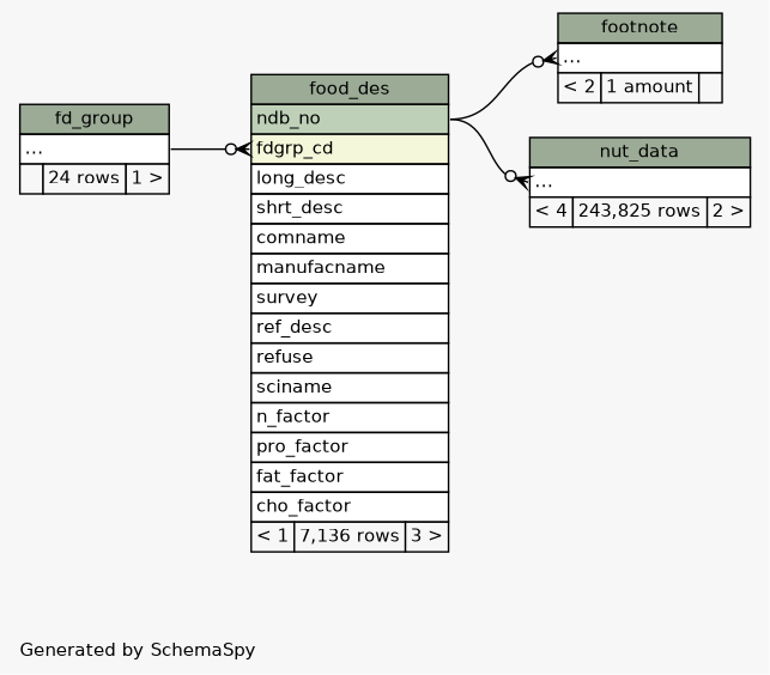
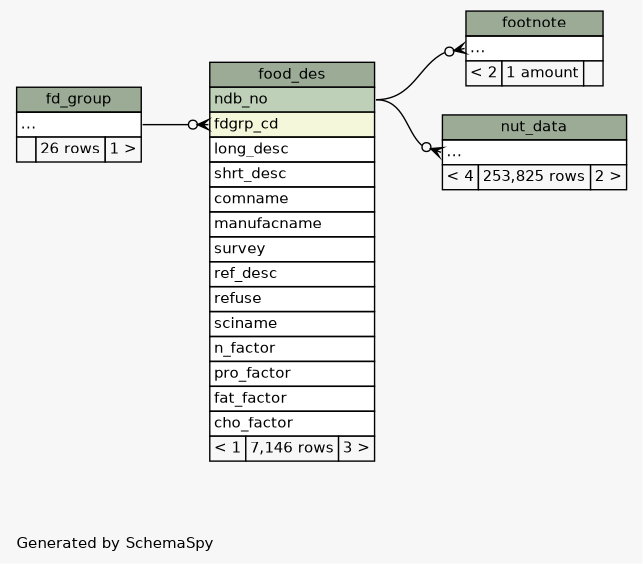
  digraph {
    bgcolor="#f7f7f7"
    fontname=Helvetica
    fontsize=11
    label="\nGenerated by SchemaSpy"
    labeljust=l
    nodesep=0.18
    rankdir=RL
    ranksep=0.46
    node [fontname=Helvetica fontsize=11 shape=plaintext]
    edge [arrowhead=none arrowsize=0.8 arrowtail=crowodot dir=back headport="ndb_no:e" tailport="elipses:w"]
-   n1 [label=<     <TABLE BORDER="0" CELLBORDER="1" CELLSPACING="0" BGCOLOR="#ffffff">       <TR><TD COLSPAN="3" BGCOLOR="#9bab96" ALIGN="CENTER">food_des</TD></TR>       <TR><TD PORT="ndb_no" COLSPAN="3" BGCOLOR="#bed1b8" ALIGN="LEFT">ndb_no</TD></TR>       <TR><TD PORT="fdgrp_cd" COLSPAN="3" BGCOLOR="#f4f7da" ALIGN="LEFT">fdgrp_cd</TD></TR>       <TR><TD PORT="long_desc" COLSPAN="3" ALIGN="LEFT">long_desc</TD></TR>       <TR><TD PORT="shrt_desc" COLSPAN="3" ALIGN="LEFT">shrt_desc</TD></TR>       <TR><TD PORT="comname" COLSPAN="3" ALIGN="LEFT">comname</TD></TR>       <TR><TD PORT="manufacname" COLSPAN="3" ALIGN="LEFT">manufacname</TD></TR>       <TR><TD PORT="survey" COLSPAN="3" ALIGN="LEFT">survey</TD></TR>       <TR><TD PORT="ref_desc" COLSPAN="3" ALIGN="LEFT">ref_desc</TD></TR>       <TR><TD PORT="refuse" COLSPAN="3" ALIGN="LEFT">refuse</TD></TR>       <TR><TD PORT="sciname" COLSPAN="3" ALIGN="LEFT">sciname</TD></TR>       <TR><TD PORT="n_factor" COLSPAN="3" ALIGN="LEFT">n_factor</TD></TR>       <TR><TD PORT="pro_factor" COLSPAN="3" ALIGN="LEFT">pro_factor</TD></TR>       <TR><TD PORT="fat_factor" COLSPAN="3" ALIGN="LEFT">fat_factor</TD></TR>       <TR><TD PORT="cho_factor" COLSPAN="3" ALIGN="LEFT">cho_factor</TD></TR>       <TR><TD ALIGN="LEFT" BGCOLOR="#f7f7f7">&lt; 1</TD><TD ALIGN="RIGHT" BGCOLOR="#f7f7f7">7,136 rows</TD><TD ALIGN="RIGHT" BGCOLOR="#f7f7f7">3 &gt;</TD></TR>     </TABLE>>]
-   n2 [label=<     <TABLE BORDER="0" CELLBORDER="1" CELLSPACING="0" BGCOLOR="#ffffff">       <TR><TD COLSPAN="3" BGCOLOR="#9bab96" ALIGN="CENTER">fd_group</TD></TR>       <TR><TD PORT="elipses" COLSPAN="3" ALIGN="LEFT">...</TD></TR>       <TR><TD ALIGN="LEFT" BGCOLOR="#f7f7f7">  </TD><TD ALIGN="RIGHT" BGCOLOR="#f7f7f7">24 rows</TD><TD ALIGN="RIGHT" BGCOLOR="#f7f7f7">1 &gt;</TD></TR>     </TABLE>>]
+   n1 [label=<     <TABLE BORDER="0" CELLBORDER="1" CELLSPACING="0" BGCOLOR="#ffffff">       <TR><TD COLSPAN="3" BGCOLOR="#9bab96" ALIGN="CENTER">food_des</TD></TR>       <TR><TD PORT="ndb_no" COLSPAN="3" BGCOLOR="#bed1b8" ALIGN="LEFT">ndb_no</TD></TR>       <TR><TD PORT="fdgrp_cd" COLSPAN="3" BGCOLOR="#f4f7da" ALIGN="LEFT">fdgrp_cd</TD></TR>       <TR><TD PORT="long_desc" COLSPAN="3" ALIGN="LEFT">long_desc</TD></TR>       <TR><TD PORT="shrt_desc" COLSPAN="3" ALIGN="LEFT">shrt_desc</TD></TR>       <TR><TD PORT="comname" COLSPAN="3" ALIGN="LEFT">comname</TD></TR>       <TR><TD PORT="manufacname" COLSPAN="3" ALIGN="LEFT">manufacname</TD></TR>       <TR><TD PORT="survey" COLSPAN="3" ALIGN="LEFT">survey</TD></TR>       <TR><TD PORT="ref_desc" COLSPAN="3" ALIGN="LEFT">ref_desc</TD></TR>       <TR><TD PORT="refuse" COLSPAN="3" ALIGN="LEFT">refuse</TD></TR>       <TR><TD PORT="sciname" COLSPAN="3" ALIGN="LEFT">sciname</TD></TR>       <TR><TD PORT="n_factor" COLSPAN="3" ALIGN="LEFT">n_factor</TD></TR>       <TR><TD PORT="pro_factor" COLSPAN="3" ALIGN="LEFT">pro_factor</TD></TR>       <TR><TD PORT="fat_factor" COLSPAN="3" ALIGN="LEFT">fat_factor</TD></TR>       <TR><TD PORT="cho_factor" COLSPAN="3" ALIGN="LEFT">cho_factor</TD></TR>       <TR><TD ALIGN="LEFT" BGCOLOR="#f7f7f7">&lt; 1</TD><TD ALIGN="RIGHT" BGCOLOR="#f7f7f7">7,146 rows</TD><TD ALIGN="RIGHT" BGCOLOR="#f7f7f7">3 &gt;</TD></TR>     </TABLE>>]
+   n2 [label=<     <TABLE BORDER="0" CELLBORDER="1" CELLSPACING="0" BGCOLOR="#ffffff">       <TR><TD COLSPAN="3" BGCOLOR="#9bab96" ALIGN="CENTER">fd_group</TD></TR>       <TR><TD PORT="elipses" COLSPAN="3" ALIGN="LEFT">...</TD></TR>       <TR><TD ALIGN="LEFT" BGCOLOR="#f7f7f7">  </TD><TD ALIGN="RIGHT" BGCOLOR="#f7f7f7">26 rows</TD><TD ALIGN="RIGHT" BGCOLOR="#f7f7f7">1 &gt;</TD></TR>     </TABLE>>]
    n3 [label=<     <TABLE BORDER="0" CELLBORDER="1" CELLSPACING="0" BGCOLOR="#ffffff">       <TR><TD COLSPAN="3" BGCOLOR="#9bab96" ALIGN="CENTER">footnote</TD></TR>       <TR><TD PORT="elipses" COLSPAN="3" ALIGN="LEFT">...</TD></TR>       <TR><TD ALIGN="LEFT" BGCOLOR="#f7f7f7">&lt; 2</TD><TD ALIGN="RIGHT" BGCOLOR="#f7f7f7">1 amount</TD><TD ALIGN="RIGHT" BGCOLOR="#f7f7f7">  </TD></TR>     </TABLE>>]
-   n4 [label=<     <TABLE BORDER="0" CELLBORDER="1" CELLSPACING="0" BGCOLOR="#ffffff">       <TR><TD COLSPAN="3" BGCOLOR="#9bab96" ALIGN="CENTER">nut_data</TD></TR>       <TR><TD PORT="elipses" COLSPAN="3" ALIGN="LEFT">...</TD></TR>       <TR><TD ALIGN="LEFT" BGCOLOR="#f7f7f7">&lt; 4</TD><TD ALIGN="RIGHT" BGCOLOR="#f7f7f7">243,825 rows</TD><TD ALIGN="RIGHT" BGCOLOR="#f7f7f7">2 &gt;</TD></TR>     </TABLE>>]
+   n4 [label=<     <TABLE BORDER="0" CELLBORDER="1" CELLSPACING="0" BGCOLOR="#ffffff">       <TR><TD COLSPAN="3" BGCOLOR="#9bab96" ALIGN="CENTER">nut_data</TD></TR>       <TR><TD PORT="elipses" COLSPAN="3" ALIGN="LEFT">...</TD></TR>       <TR><TD ALIGN="LEFT" BGCOLOR="#f7f7f7">&lt; 4</TD><TD ALIGN="RIGHT" BGCOLOR="#f7f7f7">253,825 rows</TD><TD ALIGN="RIGHT" BGCOLOR="#f7f7f7">2 &gt;</TD></TR>     </TABLE>>]
    n1 -> n2 [headport="elipses:e" tailport="fdgrp_cd:w"]
    n3 -> n1
    n4 -> n1
  }
